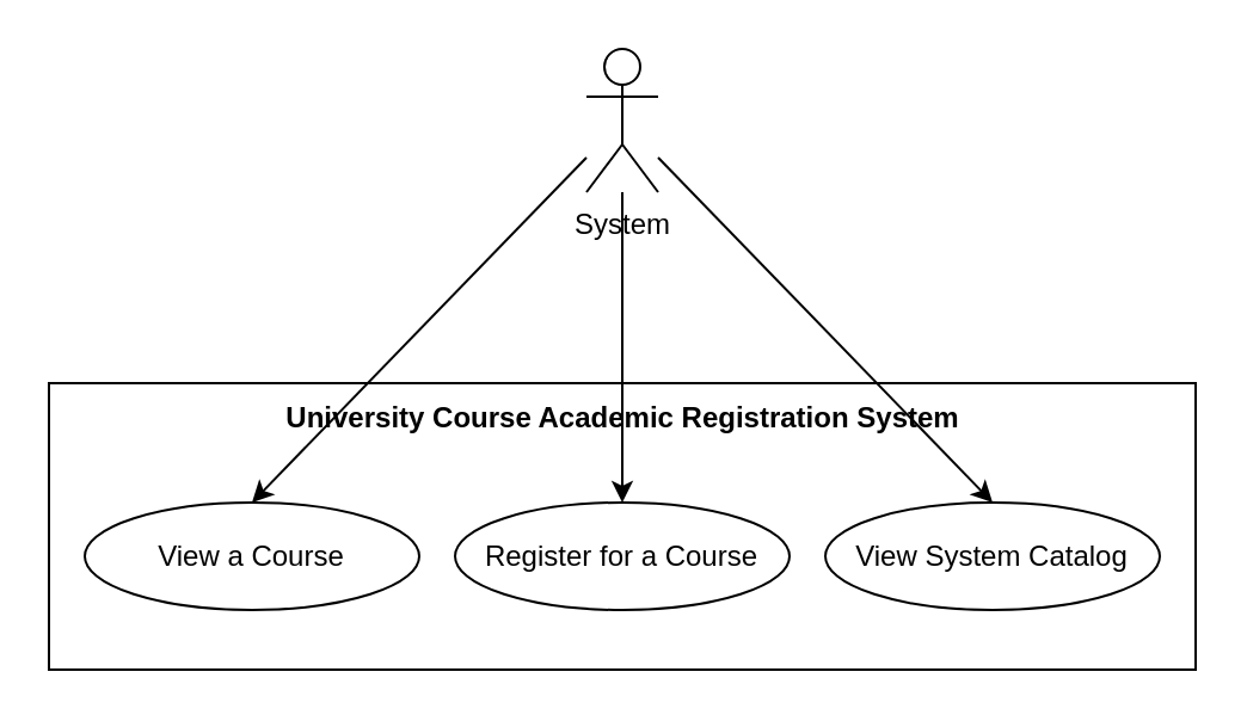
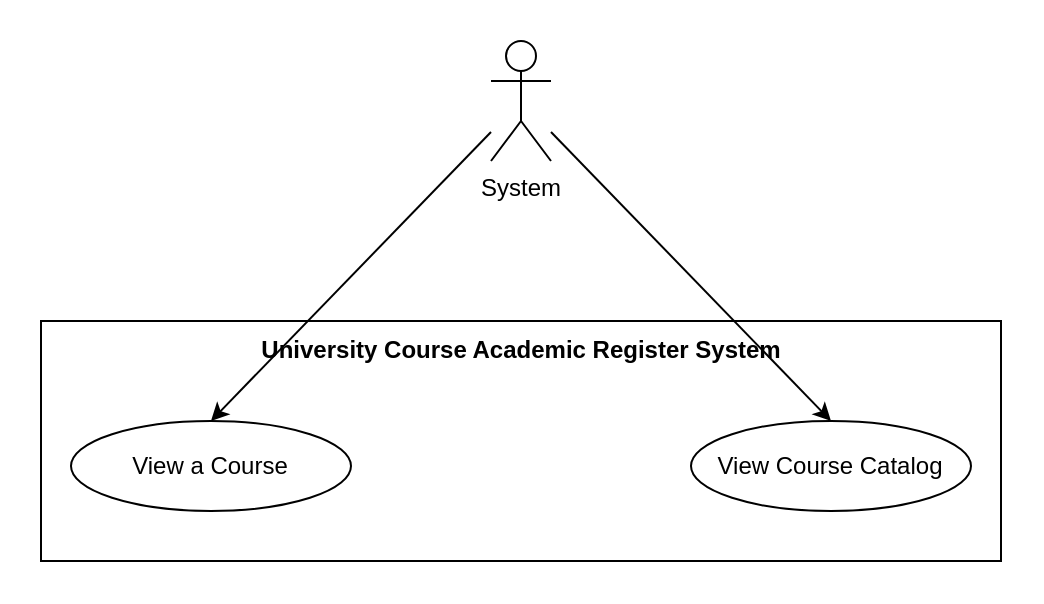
  <mxCell id="0" />
  <mxCell id="1" parent="0" />
  <mxCell id="2" value="System" style="shape=umlActor;verticalLabelPosition=bottom;verticalAlign=top;html=1;outlineConnect=0;" vertex="1" parent="1"><mxGeometry x="245" y="20" width="30" height="60" as="geometry" /></mxCell>
  <mxCell id="3" value="&lt;div style=&quot;text-align: justify;&quot;&gt;&lt;br&gt;&lt;/div&gt;" style="rounded=0;whiteSpace=wrap;html=1;align=center;labelPosition=center;verticalLabelPosition=top;verticalAlign=bottom;" vertex="1" parent="1"><mxGeometry x="20" y="160" width="480" height="120" as="geometry" /></mxCell>
- <mxCell id="4" value="View System Catalog" style="ellipse;whiteSpace=wrap;html=1;" vertex="1" parent="1"><mxGeometry x="345" y="210" width="140" height="45" as="geometry" /></mxCell>
- <mxCell id="5" value="Register for a Course" style="ellipse;whiteSpace=wrap;html=1;" vertex="1" parent="1"><mxGeometry x="190" y="210" width="140" height="45" as="geometry" /></mxCell>
+ <mxCell id="4" value="View Course Catalog" style="ellipse;whiteSpace=wrap;html=1;" vertex="1" parent="1"><mxGeometry x="345" y="210" width="140" height="45" as="geometry" /></mxCell>
  <mxCell id="6" value="View a Course" style="ellipse;whiteSpace=wrap;html=1;" vertex="1" parent="1"><mxGeometry x="35" y="210" width="140" height="45" as="geometry" /></mxCell>
- <mxCell id="7" value="&lt;b style=&quot;text-align: justify; background-color: initial;&quot;&gt;University Course Academic Registration System&lt;/b&gt;" style="text;html=1;align=center;verticalAlign=middle;resizable=0;points=[];autosize=1;strokeColor=none;fillColor=none;" vertex="1" parent="1"><mxGeometry x="105" y="160" width="310" height="30" as="geometry" /></mxCell>
- <mxCell id="8" value="" style="endArrow=classic;html=1;" edge="1" parent="1" source="2" target="5"><mxGeometry width="50" height="50" relative="1" as="geometry"><mxPoint x="125" y="170" as="sourcePoint" /><mxPoint x="245" y="140" as="targetPoint" /></mxGeometry></mxCell>
+ <mxCell id="7" value="&lt;b style=&quot;text-align: justify; background-color: initial;&quot;&gt;University Course Academic Register System&lt;/b&gt;" style="text;html=1;align=center;verticalAlign=middle;resizable=0;points=[];autosize=1;strokeColor=none;fillColor=none;" vertex="1" parent="1"><mxGeometry x="105" y="160" width="310" height="30" as="geometry" /></mxCell>
  <mxCell id="9" value="" style="endArrow=classic;html=1;entryX=0.5;entryY=0;entryDx=0;entryDy=0;" edge="1" parent="1" source="2" target="4"><mxGeometry width="50" height="50" relative="1" as="geometry"><mxPoint x="125" y="170" as="sourcePoint" /><mxPoint x="175" y="120" as="targetPoint" /></mxGeometry></mxCell>
  <mxCell id="10" value="" style="endArrow=classic;html=1;entryX=0.5;entryY=0;entryDx=0;entryDy=0;" edge="1" parent="1" source="2" target="6"><mxGeometry width="50" height="50" relative="1" as="geometry"><mxPoint x="125" y="170" as="sourcePoint" /><mxPoint x="175" y="120" as="targetPoint" /></mxGeometry></mxCell>
